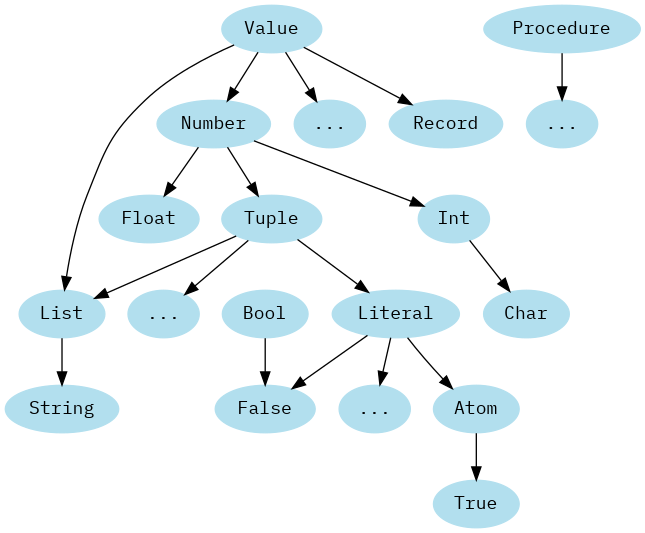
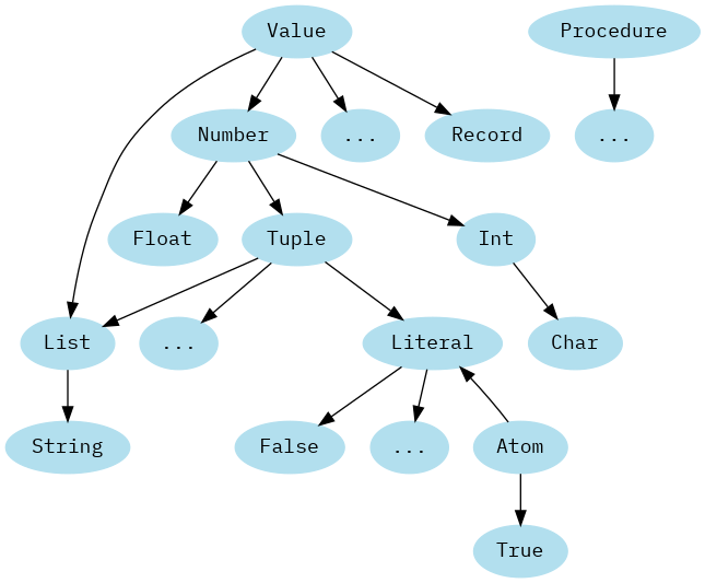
  digraph {
    fontname="IBM Plex Mono"
    node [color=lightblue2 fontname="IBM Plex Mono" style=filled]
    edge [fontname="IBM Plex Mono"]
    n1 [label="..."]
    n2 [label="..."]
    n3 [label="..."]
    n4 [label="..."]
    Value
    Number
    Record
    List
    Int
    Float
    Tuple
    Procedure
    Char
    Literal
    Atom
    False
    String
-   Bool
    True
    Value -> n4
    Value -> Number
    Value -> Record
    Value -> List
    Number -> Int
    Number -> Float
    Number -> Tuple
    List -> String
    Int -> Char
    Tuple -> n2
    Tuple -> List
    Tuple -> Literal
    Procedure -> n3
    Literal -> n1
-   Literal -> Atom
+   Atom -> Literal
    Literal -> False
    Atom -> True
-   Bool -> False
  }
